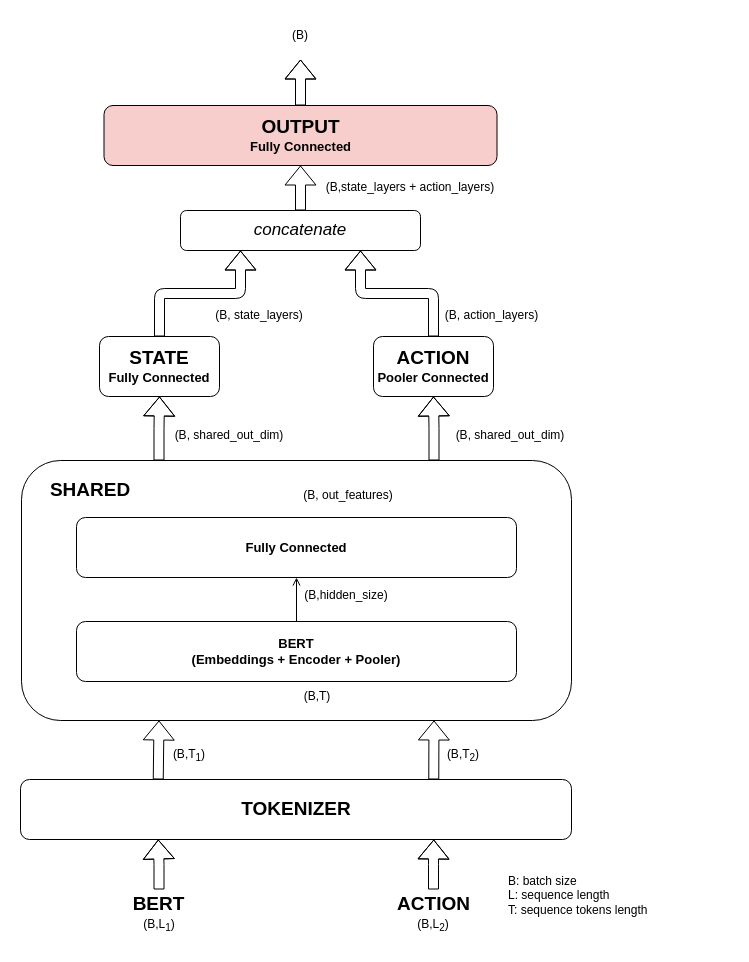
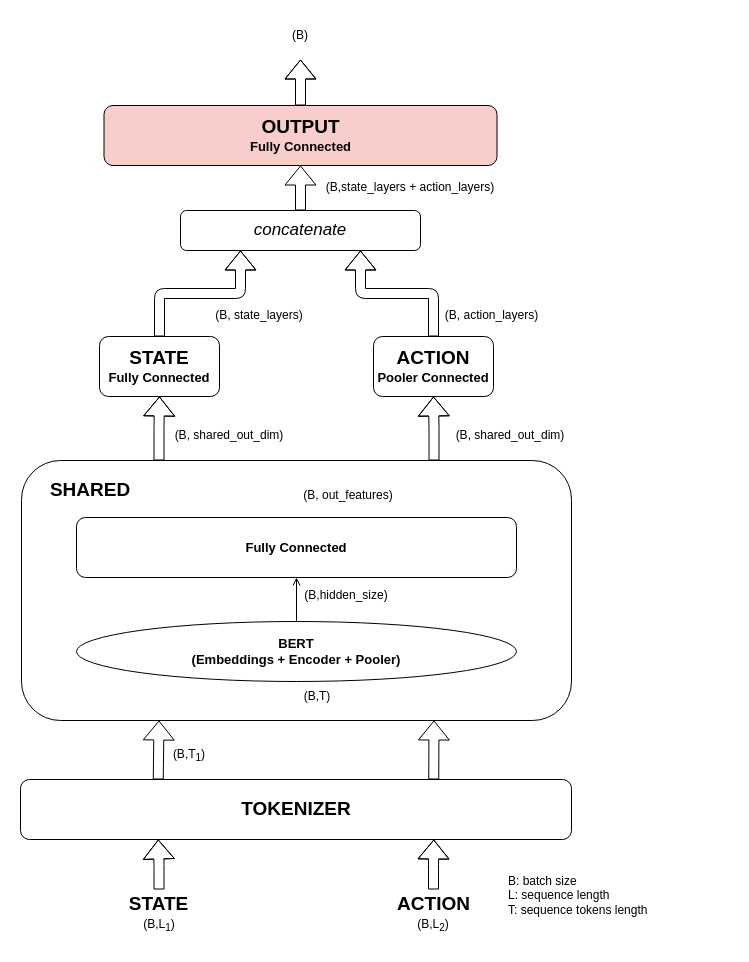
  <mxCell id="0" />
  <mxCell id="1" parent="0" />
  <mxCell id="2" style="edgeStyle=orthogonalEdgeStyle;rounded=1;orthogonalLoop=1;jettySize=auto;html=1;exitX=0.25;exitY=0;exitDx=0;exitDy=0;fontSize=13;shape=flexArrow;" parent="1" source="4" target="18" edge="1"><mxGeometry relative="1" as="geometry" /></mxCell>
  <mxCell id="3" style="edgeStyle=orthogonalEdgeStyle;rounded=1;orthogonalLoop=1;jettySize=auto;html=1;exitX=0.75;exitY=0;exitDx=0;exitDy=0;entryX=0.5;entryY=1;entryDx=0;entryDy=0;fontSize=13;shape=flexArrow;" parent="1" source="4" target="22" edge="1"><mxGeometry relative="1" as="geometry" /></mxCell>
  <mxCell id="4" value="" style="rounded=1;whiteSpace=wrap;html=1;" parent="1" vertex="1"><mxGeometry x="21" y="460" width="550" height="260" as="geometry" /></mxCell>
  <mxCell id="5" value="" style="edgeStyle=orthogonalEdgeStyle;rounded=1;orthogonalLoop=1;jettySize=auto;html=1;fontSize=13;endArrow=open;" parent="1" source="6" target="12" edge="1"><mxGeometry relative="1" as="geometry" /></mxCell>
- <mxCell id="6" value="&lt;b&gt;&lt;font style=&quot;font-size: 13px&quot;&gt;BERT&lt;br&gt;(Embeddings + Encoder + Pooler)&lt;br&gt;&lt;/font&gt;&lt;/b&gt;" style="rounded=1;whiteSpace=wrap;html=1;" parent="1" vertex="1"><mxGeometry x="76" y="621" width="440" height="60" as="geometry" /></mxCell>
+ <mxCell id="6" value="&lt;b&gt;&lt;font style=&quot;font-size: 13px&quot;&gt;BERT&lt;br&gt;(Embeddings + Encoder + Pooler)&lt;br&gt;&lt;/font&gt;&lt;/b&gt;" style="ellipse;whiteSpace=wrap;html=1;" parent="1" vertex="1"><mxGeometry x="76" y="621" width="440" height="60" as="geometry" /></mxCell>
  <mxCell id="7" value="&lt;b&gt;&lt;font style=&quot;font-size: 19px&quot;&gt;SHARED&lt;/font&gt;&lt;/b&gt;" style="text;html=1;strokeColor=none;fillColor=none;align=center;verticalAlign=middle;whiteSpace=wrap;rounded=1;" parent="1" vertex="1"><mxGeometry x="40" y="470" width="100" height="40" as="geometry" /></mxCell>
  <mxCell id="8" style="edgeStyle=orthogonalEdgeStyle;shape=flexArrow;rounded=1;orthogonalLoop=1;jettySize=auto;html=1;exitX=0.5;exitY=0;exitDx=0;exitDy=0;entryX=0.25;entryY=1;entryDx=0;entryDy=0;fontSize=19;" parent="1" source="9" target="13" edge="1"><mxGeometry relative="1" as="geometry" /></mxCell>
- <mxCell id="9" value="&lt;b&gt;BERT&lt;/b&gt;" style="text;html=1;strokeColor=none;fillColor=none;align=center;verticalAlign=middle;whiteSpace=wrap;rounded=1;fontSize=19;" parent="1" vertex="1"><mxGeometry x="122" y="889" width="73" height="30" as="geometry" /></mxCell>
+ <mxCell id="9" value="&lt;b&gt;STATE&lt;/b&gt;" style="text;html=1;strokeColor=none;fillColor=none;align=center;verticalAlign=middle;whiteSpace=wrap;rounded=1;fontSize=19;" parent="1" vertex="1"><mxGeometry x="122" y="889" width="73" height="30" as="geometry" /></mxCell>
  <mxCell id="10" style="edgeStyle=orthogonalEdgeStyle;shape=flexArrow;rounded=1;orthogonalLoop=1;jettySize=auto;html=1;exitX=0.5;exitY=0;exitDx=0;exitDy=0;entryX=0.75;entryY=1;entryDx=0;entryDy=0;fontSize=19;" parent="1" source="11" target="13" edge="1"><mxGeometry relative="1" as="geometry" /></mxCell>
  <mxCell id="11" value="&lt;b&gt;ACTION&lt;/b&gt;" style="text;html=1;strokeColor=none;fillColor=none;align=center;verticalAlign=middle;whiteSpace=wrap;rounded=1;fontSize=19;" parent="1" vertex="1"><mxGeometry x="393.5" y="889" width="79" height="30" as="geometry" /></mxCell>
  <mxCell id="12" value="&lt;b&gt;&lt;font style=&quot;font-size: 13px&quot;&gt;Fully Connected&lt;/font&gt;&lt;/b&gt;" style="rounded=1;whiteSpace=wrap;html=1;" parent="1" vertex="1"><mxGeometry x="76" y="517" width="440" height="60" as="geometry" /></mxCell>
  <mxCell id="13" value="" style="rounded=1;whiteSpace=wrap;html=1;fontSize=13;" parent="1" vertex="1"><mxGeometry x="20" y="779" width="551" height="60" as="geometry" /></mxCell>
  <mxCell id="14" value="" style="shape=flexArrow;endArrow=classic;html=1;rounded=1;fontSize=13;exitX=0.75;exitY=0;exitDx=0;exitDy=0;entryX=0.75;entryY=1;entryDx=0;entryDy=0;" parent="1" source="13" target="4" edge="1"><mxGeometry width="50" height="50" relative="1" as="geometry"><mxPoint x="272" y="770" as="sourcePoint" /><mxPoint x="322" y="720" as="targetPoint" /></mxGeometry></mxCell>
  <mxCell id="15" value="" style="shape=flexArrow;endArrow=classic;html=1;rounded=1;fontSize=13;exitX=0.25;exitY=0;exitDx=0;exitDy=0;entryX=0.25;entryY=1;entryDx=0;entryDy=0;" parent="1" source="13" target="4" edge="1"><mxGeometry width="50" height="50" relative="1" as="geometry"><mxPoint x="272" y="770" as="sourcePoint" /><mxPoint x="192" y="750" as="targetPoint" /></mxGeometry></mxCell>
  <mxCell id="16" value="&lt;b&gt;&lt;font style=&quot;font-size: 19px&quot;&gt;TOKENIZER&lt;/font&gt;&lt;/b&gt;" style="text;html=1;strokeColor=none;fillColor=none;align=center;verticalAlign=middle;whiteSpace=wrap;rounded=1;" parent="1" vertex="1"><mxGeometry x="219" y="789" width="154" height="40" as="geometry" /></mxCell>
  <mxCell id="17" style="edgeStyle=orthogonalEdgeStyle;shape=flexArrow;rounded=1;orthogonalLoop=1;jettySize=auto;html=1;exitX=0.5;exitY=0;exitDx=0;exitDy=0;fontSize=13;entryX=0.25;entryY=1;entryDx=0;entryDy=0;" parent="1" source="18" target="36" edge="1"><mxGeometry relative="1" as="geometry"><mxPoint x="197" y="270" as="targetPoint" /></mxGeometry></mxCell>
  <mxCell id="18" value="&lt;b&gt;&lt;font style=&quot;font-size: 19px&quot;&gt;STATE&lt;/font&gt;&lt;br&gt;Fully Connected&lt;br&gt;&lt;/b&gt;" style="rounded=1;whiteSpace=wrap;html=1;fontSize=13;" parent="1" vertex="1"><mxGeometry x="99" y="336" width="120" height="60" as="geometry" /></mxCell>
  <mxCell id="19" style="edgeStyle=orthogonalEdgeStyle;shape=flexArrow;rounded=1;orthogonalLoop=1;jettySize=auto;html=1;fontSize=13;exitX=0.5;exitY=0;exitDx=0;exitDy=0;" parent="1" source="20" edge="1"><mxGeometry relative="1" as="geometry"><mxPoint x="300" y="59" as="targetPoint" /><mxPoint x="302" y="90" as="sourcePoint" /></mxGeometry></mxCell>
  <mxCell id="20" value="&lt;b&gt;&lt;font style=&quot;font-size: 19px&quot;&gt;OUTPUT&lt;/font&gt;&lt;br&gt;Fully Connected&lt;/b&gt;" style="rounded=1;whiteSpace=wrap;html=1;fontSize=13;fillColor=#f8cecc;" parent="1" vertex="1"><mxGeometry x="103.5" y="105" width="393" height="60" as="geometry" /></mxCell>
  <mxCell id="21" style="edgeStyle=orthogonalEdgeStyle;shape=flexArrow;rounded=1;orthogonalLoop=1;jettySize=auto;html=1;exitX=0.5;exitY=0;exitDx=0;exitDy=0;fontSize=13;entryX=0.75;entryY=1;entryDx=0;entryDy=0;" parent="1" source="22" target="36" edge="1"><mxGeometry relative="1" as="geometry"><mxPoint x="394" y="270" as="targetPoint" /></mxGeometry></mxCell>
  <mxCell id="22" value="&lt;b&gt;&lt;font style=&quot;font-size: 19px&quot;&gt;ACTION&lt;/font&gt;&lt;br&gt;Pooler Connected&lt;br&gt;&lt;/b&gt;" style="rounded=1;whiteSpace=wrap;html=1;fontSize=13;" parent="1" vertex="1"><mxGeometry x="373" y="336" width="120" height="60" as="geometry" /></mxCell>
  <mxCell id="23" value="&lt;div&gt;B: batch size&lt;/div&gt;&lt;div&gt;L: sequence length&lt;/div&gt;&lt;div&gt;T: sequence tokens length&lt;/div&gt;" style="text;html=1;strokeColor=none;fillColor=none;align=left;verticalAlign=middle;whiteSpace=wrap;rounded=1;" parent="1" vertex="1"><mxGeometry x="506" y="850" width="221" height="90" as="geometry" /></mxCell>
  <mxCell id="24" value="(B,L&lt;sub&gt;2&lt;/sub&gt;)" style="text;html=1;strokeColor=none;fillColor=none;align=center;verticalAlign=middle;whiteSpace=wrap;rounded=1;" parent="1" vertex="1"><mxGeometry x="403" y="910" width="60" height="30" as="geometry" /></mxCell>
  <mxCell id="25" value="(B,L&lt;sub&gt;1&lt;/sub&gt;)" style="text;html=1;strokeColor=none;fillColor=none;align=center;verticalAlign=middle;whiteSpace=wrap;rounded=1;" parent="1" vertex="1"><mxGeometry x="129" y="910" width="60" height="30" as="geometry" /></mxCell>
  <mxCell id="26" value="(B,T&lt;sub&gt;1&lt;/sub&gt;)" style="text;html=1;strokeColor=none;fillColor=none;align=center;verticalAlign=middle;whiteSpace=wrap;rounded=1;" parent="1" vertex="1"><mxGeometry x="159" y="740" width="60" height="30" as="geometry" /></mxCell>
- <mxCell id="27" value="(B,T&lt;sub&gt;2&lt;/sub&gt;)" style="text;html=1;strokeColor=none;fillColor=none;align=center;verticalAlign=middle;whiteSpace=wrap;rounded=1;" parent="1" vertex="1"><mxGeometry x="433" y="740" width="60" height="30" as="geometry" /></mxCell>
  <mxCell id="28" value="(B,T)" style="text;html=1;strokeColor=none;fillColor=none;align=center;verticalAlign=middle;whiteSpace=wrap;rounded=1;" parent="1" vertex="1"><mxGeometry x="297.5" y="681" width="37.5" height="30" as="geometry" /></mxCell>
  <mxCell id="29" value="(B,hidden_size)" style="text;html=1;strokeColor=none;fillColor=none;align=center;verticalAlign=middle;whiteSpace=wrap;rounded=1;" parent="1" vertex="1"><mxGeometry x="297.5" y="579.5" width="96" height="30" as="geometry" /></mxCell>
  <mxCell id="30" value="(B, out_features)" style="text;html=1;strokeColor=none;fillColor=none;align=center;verticalAlign=middle;whiteSpace=wrap;rounded=1;" parent="1" vertex="1"><mxGeometry x="297.5" y="480" width="100" height="30" as="geometry" /></mxCell>
  <mxCell id="31" value="(B, shared_out_dim)" style="text;html=1;strokeColor=none;fillColor=none;align=center;verticalAlign=middle;whiteSpace=wrap;rounded=1;" parent="1" vertex="1"><mxGeometry x="440" y="420" width="140" height="30" as="geometry" /></mxCell>
  <mxCell id="32" value="(B, shared_out_dim)" style="text;html=1;strokeColor=none;fillColor=none;align=center;verticalAlign=middle;whiteSpace=wrap;rounded=1;" parent="1" vertex="1"><mxGeometry x="159" y="420" width="140" height="30" as="geometry" /></mxCell>
  <mxCell id="33" value="(B, action_layers)" style="text;html=1;strokeColor=none;fillColor=none;align=center;verticalAlign=middle;whiteSpace=wrap;rounded=1;" parent="1" vertex="1"><mxGeometry x="433" y="300" width="117" height="30" as="geometry" /></mxCell>
  <mxCell id="34" value="(B, state_layers)" style="text;html=1;strokeColor=none;fillColor=none;align=center;verticalAlign=middle;whiteSpace=wrap;rounded=1;" parent="1" vertex="1"><mxGeometry x="189" y="300" width="140" height="30" as="geometry" /></mxCell>
  <mxCell id="35" value="(B)" style="text;html=1;strokeColor=none;fillColor=none;align=center;verticalAlign=middle;whiteSpace=wrap;rounded=1;" parent="1" vertex="1"><mxGeometry x="230" y="20" width="140" height="30" as="geometry" /></mxCell>
  <mxCell id="36" value="&lt;i&gt;&lt;font style=&quot;font-size: 17px&quot;&gt;concatenate&lt;/font&gt;&lt;/i&gt;" style="rounded=1;whiteSpace=wrap;html=1;fontSize=13;" vertex="1" parent="1"><mxGeometry x="180" y="210" width="240" height="40" as="geometry" /></mxCell>
  <mxCell id="37" style="edgeStyle=orthogonalEdgeStyle;shape=flexArrow;rounded=1;orthogonalLoop=1;jettySize=auto;html=1;fontSize=13;exitX=0.5;exitY=0;exitDx=0;exitDy=0;entryX=0.5;entryY=1;entryDx=0;entryDy=0;" edge="1" parent="1" source="36" target="20"><mxGeometry relative="1" as="geometry"><mxPoint x="295.21" y="176.03" as="sourcePoint" /><mxPoint x="310" y="180" as="targetPoint" /></mxGeometry></mxCell>
  <mxCell id="38" value="(B,state_layers +&amp;nbsp;action_layers)" style="text;html=1;strokeColor=none;fillColor=none;align=center;verticalAlign=middle;whiteSpace=wrap;rounded=1;" vertex="1" parent="1"><mxGeometry x="310" y="172" width="200" height="30" as="geometry" /></mxCell>
